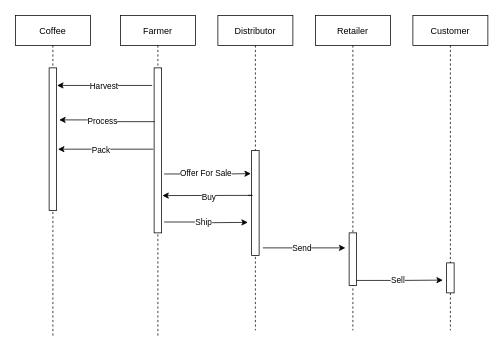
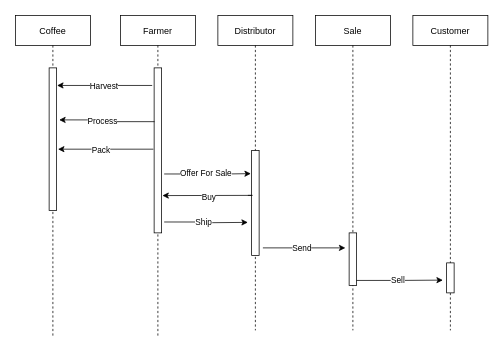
  <mxCell id="0" />
  <mxCell id="1" parent="0" />
  <mxCell id="2" value="Farmer" style="shape=umlLifeline;perimeter=lifelinePerimeter;container=1;collapsible=0;recursiveResize=0;rounded=0;shadow=0;strokeWidth=1;" parent="1" vertex="1"><mxGeometry x="160" y="20" width="100" height="430" as="geometry" /></mxCell>
  <mxCell id="3" value="" style="points=[];perimeter=orthogonalPerimeter;rounded=0;shadow=0;strokeWidth=1;" parent="2" vertex="1"><mxGeometry x="45" y="70" width="10" height="220" as="geometry" /></mxCell>
  <mxCell id="4" value="Distributor" style="shape=umlLifeline;perimeter=lifelinePerimeter;container=1;collapsible=0;recursiveResize=0;rounded=0;shadow=0;strokeWidth=1;" parent="1" vertex="1"><mxGeometry x="290" y="20" width="100" height="420" as="geometry" /></mxCell>
  <mxCell id="5" value="" style="points=[];perimeter=orthogonalPerimeter;rounded=0;shadow=0;strokeWidth=1;" parent="4" vertex="1"><mxGeometry x="45" y="180" width="10" height="140" as="geometry" /></mxCell>
- <mxCell id="6" value="Retailer" style="shape=umlLifeline;perimeter=lifelinePerimeter;container=1;collapsible=0;recursiveResize=0;rounded=0;shadow=0;strokeWidth=1;" vertex="1" parent="1"><mxGeometry x="420" y="20" width="100" height="420" as="geometry" /></mxCell>
+ <mxCell id="6" value="Sale" style="shape=umlLifeline;perimeter=lifelinePerimeter;container=1;collapsible=0;recursiveResize=0;rounded=0;shadow=0;strokeWidth=1;" vertex="1" parent="1"><mxGeometry x="420" y="20" width="100" height="420" as="geometry" /></mxCell>
  <mxCell id="7" value="" style="points=[];perimeter=orthogonalPerimeter;rounded=0;shadow=0;strokeWidth=1;" vertex="1" parent="6"><mxGeometry x="45" y="290" width="10" height="70" as="geometry" /></mxCell>
  <mxCell id="8" value="Customer" style="shape=umlLifeline;perimeter=lifelinePerimeter;container=1;collapsible=0;recursiveResize=0;rounded=0;shadow=0;strokeWidth=1;" vertex="1" parent="1"><mxGeometry x="550" y="20" width="100" height="420" as="geometry" /></mxCell>
  <mxCell id="9" value="" style="points=[];perimeter=orthogonalPerimeter;rounded=0;shadow=0;strokeWidth=1;" vertex="1" parent="8"><mxGeometry x="45" y="330" width="10" height="40" as="geometry" /></mxCell>
  <mxCell id="10" value="Coffee" style="shape=umlLifeline;perimeter=lifelinePerimeter;container=1;collapsible=0;recursiveResize=0;rounded=0;shadow=0;strokeWidth=1;" vertex="1" parent="1"><mxGeometry x="20" y="20" width="100" height="430" as="geometry" /></mxCell>
  <mxCell id="11" value="" style="points=[];perimeter=orthogonalPerimeter;rounded=0;shadow=0;strokeWidth=1;" vertex="1" parent="10"><mxGeometry x="45" y="70" width="10" height="190" as="geometry" /></mxCell>
  <mxCell id="12" value="" style="edgeStyle=orthogonalEdgeStyle;rounded=0;orthogonalLoop=1;jettySize=auto;html=1;exitX=-0.26;exitY=0.176;exitDx=0;exitDy=0;exitPerimeter=0;entryX=1.06;entryY=0.176;entryDx=0;entryDy=0;entryPerimeter=0;" edge="1" parent="1"><mxGeometry relative="1" as="geometry"><mxPoint x="202.4" y="113.44" as="sourcePoint" /><mxPoint x="75.6" y="113.44" as="targetPoint" /></mxGeometry></mxCell>
  <mxCell id="13" value="Harvest" style="edgeLabel;html=1;align=center;verticalAlign=middle;resizable=0;points=[];" vertex="1" connectable="0" parent="12"><mxGeometry x="0.345" y="1" relative="1" as="geometry"><mxPoint x="20" as="offset" /></mxGeometry></mxCell>
  <mxCell id="14" value="" style="edgeStyle=orthogonalEdgeStyle;rounded=0;orthogonalLoop=1;jettySize=auto;html=1;entryX=1.34;entryY=0.365;entryDx=0;entryDy=0;entryPerimeter=0;exitX=0.06;exitY=0.326;exitDx=0;exitDy=0;exitPerimeter=0;" edge="1" parent="1" source="3" target="11"><mxGeometry relative="1" as="geometry"><mxPoint x="180" y="160" as="sourcePoint" /><mxPoint x="75.2" y="158.28" as="targetPoint" /></mxGeometry></mxCell>
  <mxCell id="15" value="Process" style="edgeLabel;html=1;align=center;verticalAlign=middle;resizable=0;points=[];" vertex="1" connectable="0" parent="14"><mxGeometry x="0.345" y="1" relative="1" as="geometry"><mxPoint x="15" as="offset" /></mxGeometry></mxCell>
  <mxCell id="16" value="" style="edgeStyle=orthogonalEdgeStyle;rounded=0;orthogonalLoop=1;jettySize=auto;html=1;exitX=1.34;exitY=0.643;exitDx=0;exitDy=0;exitPerimeter=0;" edge="1" parent="1" source="3"><mxGeometry relative="1" as="geometry"><mxPoint x="217" y="157.26" as="sourcePoint" /><mxPoint x="334" y="231" as="targetPoint" /><Array as="points"><mxPoint x="300" y="231" /><mxPoint x="300" y="231" /></Array></mxGeometry></mxCell>
  <mxCell id="17" value="Offer For Sale" style="edgeLabel;html=1;align=center;verticalAlign=middle;resizable=0;points=[];" vertex="1" connectable="0" parent="16"><mxGeometry x="0.345" y="1" relative="1" as="geometry"><mxPoint x="-23" as="offset" /></mxGeometry></mxCell>
  <mxCell id="18" value="" style="edgeStyle=orthogonalEdgeStyle;rounded=0;orthogonalLoop=1;jettySize=auto;html=1;exitX=-0.1;exitY=0.639;exitDx=0;exitDy=0;exitPerimeter=0;entryX=1.18;entryY=0.639;entryDx=0;entryDy=0;entryPerimeter=0;" edge="1" parent="1"><mxGeometry relative="1" as="geometry"><mxPoint x="204" y="198.41" as="sourcePoint" /><mxPoint x="76.8" y="198.41" as="targetPoint" /></mxGeometry></mxCell>
  <mxCell id="19" value="Pack" style="edgeLabel;html=1;align=center;verticalAlign=middle;resizable=0;points=[];" vertex="1" connectable="0" parent="18"><mxGeometry x="0.345" y="1" relative="1" as="geometry"><mxPoint x="15" as="offset" /></mxGeometry></mxCell>
  <mxCell id="20" value="" style="edgeStyle=orthogonalEdgeStyle;rounded=0;orthogonalLoop=1;jettySize=auto;html=1;entryX=1.1;entryY=0.774;entryDx=0;entryDy=0;entryPerimeter=0;" edge="1" parent="1" target="3"><mxGeometry relative="1" as="geometry"><mxPoint x="330" y="260" as="sourcePoint" /><mxPoint x="190" y="220" as="targetPoint" /><Array as="points"><mxPoint x="336" y="260" /></Array></mxGeometry></mxCell>
  <mxCell id="21" value="Buy" style="edgeLabel;html=1;align=center;verticalAlign=middle;resizable=0;points=[];" vertex="1" connectable="0" parent="20"><mxGeometry x="0.345" y="1" relative="1" as="geometry"><mxPoint x="20" as="offset" /></mxGeometry></mxCell>
  <mxCell id="22" value="" style="edgeStyle=orthogonalEdgeStyle;rounded=0;orthogonalLoop=1;jettySize=auto;html=1;exitX=1.34;exitY=0.934;exitDx=0;exitDy=0;exitPerimeter=0;" edge="1" parent="1" source="3"><mxGeometry relative="1" as="geometry"><mxPoint x="230" y="392.54" as="sourcePoint" /><mxPoint x="330" y="296" as="targetPoint" /><Array as="points" /></mxGeometry></mxCell>
  <mxCell id="23" value="Ship" style="edgeLabel;html=1;align=center;verticalAlign=middle;resizable=0;points=[];" vertex="1" connectable="0" parent="22"><mxGeometry x="0.345" y="1" relative="1" as="geometry"><mxPoint x="-23" as="offset" /></mxGeometry></mxCell>
  <mxCell id="24" value="" style="edgeStyle=orthogonalEdgeStyle;rounded=0;orthogonalLoop=1;jettySize=auto;html=1;" edge="1" parent="1"><mxGeometry relative="1" as="geometry"><mxPoint x="350" y="330" as="sourcePoint" /><mxPoint x="460" y="330" as="targetPoint" /><Array as="points"><mxPoint x="410" y="330" /><mxPoint x="410" y="330" /></Array></mxGeometry></mxCell>
  <mxCell id="25" value="Send" style="edgeLabel;html=1;align=center;verticalAlign=middle;resizable=0;points=[];" vertex="1" connectable="0" parent="24"><mxGeometry x="0.345" y="1" relative="1" as="geometry"><mxPoint x="-23" as="offset" /></mxGeometry></mxCell>
  <mxCell id="26" value="" style="edgeStyle=orthogonalEdgeStyle;rounded=0;orthogonalLoop=1;jettySize=auto;html=1;exitX=0.98;exitY=0.906;exitDx=0;exitDy=0;exitPerimeter=0;" edge="1" parent="1" source="7"><mxGeometry relative="1" as="geometry"><mxPoint x="355.2" y="253.36" as="sourcePoint" /><mxPoint x="590" y="373" as="targetPoint" /></mxGeometry></mxCell>
  <mxCell id="27" value="Sell" style="edgeLabel;html=1;align=center;verticalAlign=middle;resizable=0;points=[];" vertex="1" connectable="0" parent="26"><mxGeometry x="0.345" y="1" relative="1" as="geometry"><mxPoint x="-23" as="offset" /></mxGeometry></mxCell>
